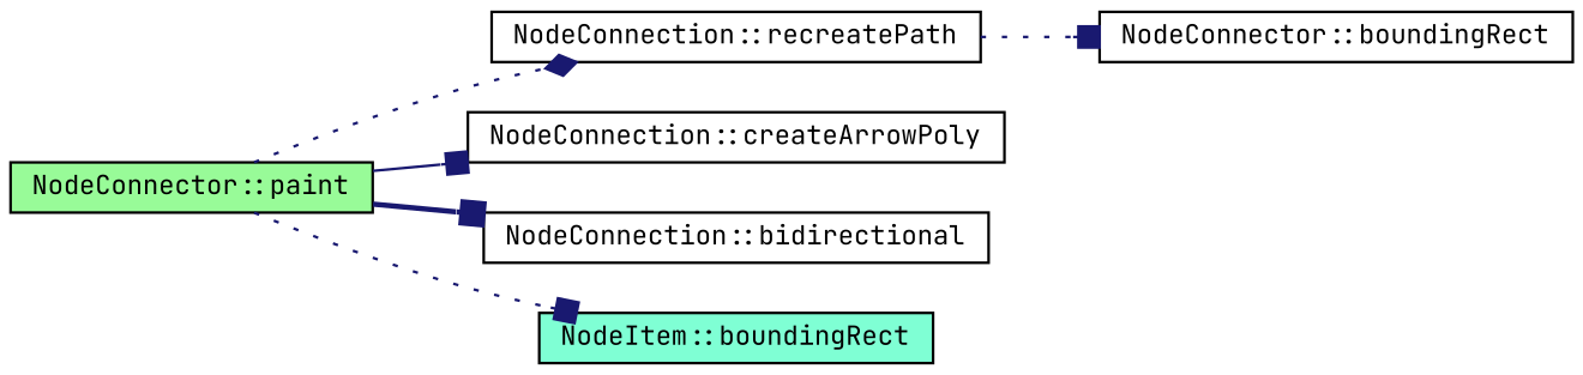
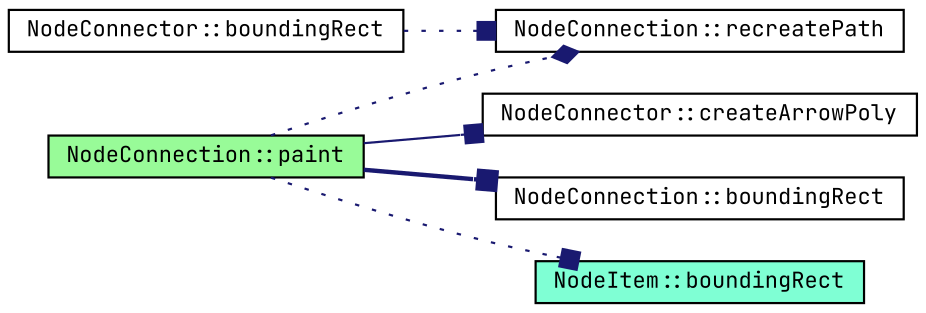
  digraph {
    fontname="JetBrains Mono"
    rankdir=LR
    node [color=black fillcolor=white fontname="JetBrains Mono" fontsize=10 shape=record style=filled]
    edge [arrowhead=box color=midnightblue fontname="JetBrains Mono" fontsize=10 labelfontname=Helvetica labelfontsize=10 style=dotted]
-   n1 [fillcolor=palegreen fontcolor=black height=0.2 label="NodeConnector::paint" width=0.4]
+   n1 [fillcolor=palegreen fontcolor=black height=0.2 label="NodeConnection::paint" width=0.4]
    n2 [height=0.2 label="NodeConnection::recreatePath" width=0.4]
-   n3 [height=0.2 label="NodeConnection::createArrowPoly" width=0.4]
-   n4 [height=0.2 label="NodeConnection::bidirectional" width=0.4]
+   n3 [height=0.2 label="NodeConnector::createArrowPoly" width=0.4]
+   n4 [height=0.2 label="NodeConnection::boundingRect" width=0.4]
    n5 [fillcolor=aquamarine height=0.2 label="NodeItem::boundingRect" width=0.4]
    n6 [height=0.2 label="NodeConnector::boundingRect" width=0.4]
    n1 -> n2 [arrowhead=diamond]
    n1 -> n3 [style=solid]
    n1 -> n4 [style=bold]
    n1 -> n5
-   n2 -> n6
+   n6 -> n2
  }
